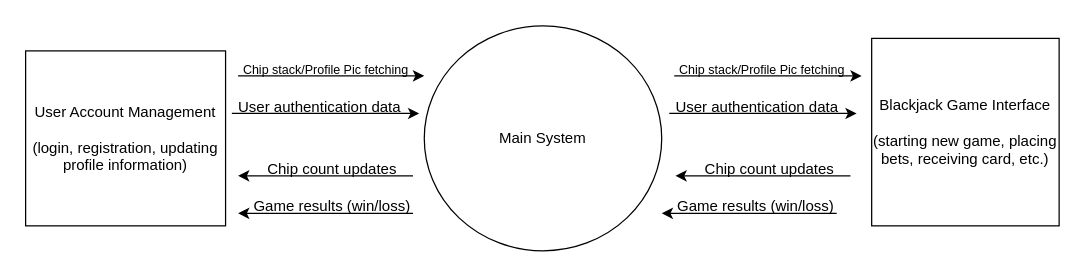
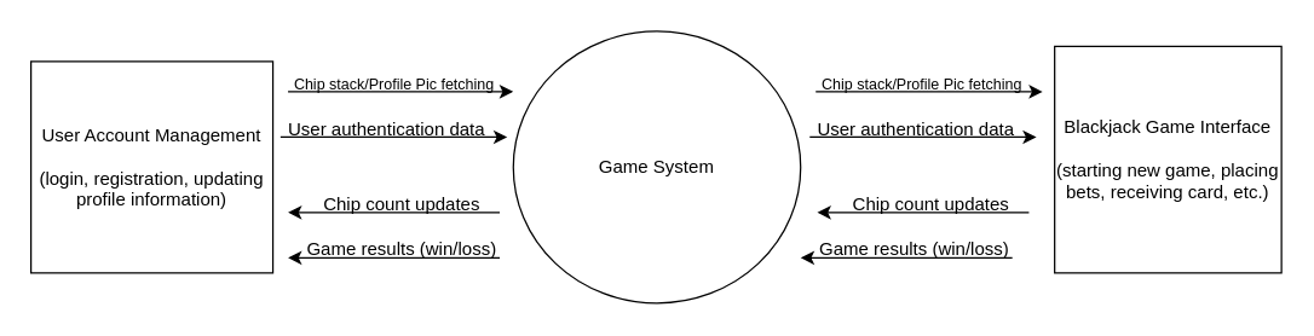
  <mxCell id="0" />
  <mxCell id="1" parent="0" />
- <mxCell id="2" value="Main System" style="ellipse;whiteSpace=wrap;html=1;" vertex="1" parent="1"><mxGeometry x="339" y="20" width="190" height="180" as="geometry" /></mxCell>
+ <mxCell id="2" value="Game System" style="ellipse;whiteSpace=wrap;html=1;" vertex="1" parent="1"><mxGeometry x="339" y="20" width="190" height="180" as="geometry" /></mxCell>
  <mxCell id="3" value="Blackjack Game Interface&lt;br&gt;&lt;br&gt;(starting new game, placing bets, receiving card, etc.)" style="whiteSpace=wrap;html=1;aspect=fixed;" vertex="1" parent="1"><mxGeometry x="697" y="30" width="150" height="150" as="geometry" /></mxCell>
  <mxCell id="4" value="User Account Management&lt;br&gt;&lt;br&gt;(login, registration, updating profile information)" style="rounded=0;whiteSpace=wrap;html=1;" vertex="1" parent="1"><mxGeometry y="40" width="160" height="140" as="geometry" x="20" /></mxCell>
  <mxCell id="5" value="" style="group" vertex="1" connectable="0" parent="1"><mxGeometry x="529" y="150" width="150" height="30" as="geometry" /></mxCell>
  <mxCell id="6" value="" style="endArrow=classic;html=1;rounded=0;" edge="1" parent="5"><mxGeometry width="50" height="50" relative="1" as="geometry"><mxPoint x="140" y="20" as="sourcePoint" /><mxPoint y="20" as="targetPoint" /></mxGeometry></mxCell>
  <mxCell id="7" value="Game results (win/loss)" style="text;html=1;align=center;verticalAlign=middle;resizable=0;points=[];autosize=1;strokeColor=none;fillColor=none;container=1;" vertex="1" parent="5"><mxGeometry width="150" height="30" as="geometry" /></mxCell>
  <mxCell id="8" value="" style="group" vertex="1" connectable="0" parent="1"><mxGeometry x="190" y="150" width="150" height="30" as="geometry" /></mxCell>
  <mxCell id="9" value="" style="endArrow=classic;html=1;rounded=0;" edge="1" parent="8"><mxGeometry width="50" height="50" relative="1" as="geometry"><mxPoint x="140" y="20" as="sourcePoint" /><mxPoint y="20" as="targetPoint" /></mxGeometry></mxCell>
  <mxCell id="10" value="Game results (win/loss)" style="text;html=1;align=center;verticalAlign=middle;resizable=0;points=[];autosize=1;strokeColor=none;fillColor=none;container=1;" vertex="1" parent="8"><mxGeometry width="150" height="30" as="geometry" /></mxCell>
  <mxCell id="11" value="" style="group" vertex="1" connectable="0" parent="1"><mxGeometry x="540" y="120" width="140" height="30" as="geometry" /></mxCell>
  <mxCell id="12" value="" style="endArrow=classic;html=1;rounded=0;" edge="1" parent="11"><mxGeometry width="50" height="50" relative="1" as="geometry"><mxPoint x="140" y="20" as="sourcePoint" /><mxPoint y="20" as="targetPoint" /></mxGeometry></mxCell>
  <mxCell id="13" value="Chip count updates" style="text;html=1;align=center;verticalAlign=middle;resizable=0;points=[];autosize=1;strokeColor=none;fillColor=none;" vertex="1" parent="11"><mxGeometry x="10" width="130" height="30" as="geometry" /></mxCell>
  <mxCell id="14" value="" style="group" vertex="1" connectable="0" parent="1"><mxGeometry x="190" y="120" width="140" height="30" as="geometry" /></mxCell>
  <mxCell id="15" value="" style="endArrow=classic;html=1;rounded=0;" edge="1" parent="14"><mxGeometry width="50" height="50" relative="1" as="geometry"><mxPoint x="140" y="20" as="sourcePoint" /><mxPoint y="20" as="targetPoint" /></mxGeometry></mxCell>
  <mxCell id="16" value="Chip count updates" style="text;html=1;align=center;verticalAlign=middle;resizable=0;points=[];autosize=1;strokeColor=none;fillColor=none;" vertex="1" parent="14"><mxGeometry x="10" width="130" height="30" as="geometry" /></mxCell>
  <mxCell id="17" value="" style="endArrow=classic;html=1;rounded=0;entryX=0.993;entryY=0.666;entryDx=0;entryDy=0;entryPerimeter=0;" edge="1" parent="1" target="18"><mxGeometry width="50" height="50" relative="1" as="geometry"><mxPoint x="190" y="60" as="sourcePoint" /><mxPoint x="330" y="60" as="targetPoint" /></mxGeometry></mxCell>
  <mxCell id="18" value="&lt;font style=&quot;font-size: 10px;&quot;&gt;Chip stack/Profile Pic fetching&lt;/font&gt;" style="text;html=1;align=center;verticalAlign=middle;resizable=0;points=[];autosize=1;strokeColor=none;fillColor=none;container=1;" vertex="1" parent="1"><mxGeometry x="180" y="40" width="160" height="30" as="geometry" /></mxCell>
  <mxCell id="19" value="" style="group" vertex="1" connectable="0" parent="1"><mxGeometry x="180" y="70" width="154.98" height="30" as="geometry" /></mxCell>
  <mxCell id="20" value="" style="endArrow=classic;html=1;rounded=0;entryX=0.005;entryY=0.389;entryDx=0;entryDy=0;entryPerimeter=0;" edge="1" parent="19"><mxGeometry width="50" height="50" relative="1" as="geometry"><mxPoint x="5.03" y="20" as="sourcePoint" /><mxPoint x="154.98" y="20.02" as="targetPoint" /></mxGeometry></mxCell>
  <mxCell id="21" value="User authentication data" style="text;html=1;align=center;verticalAlign=middle;resizable=0;points=[];autosize=1;strokeColor=none;fillColor=none;" vertex="1" parent="19"><mxGeometry width="150" height="30" as="geometry" /></mxCell>
  <mxCell id="22" value="" style="group" vertex="1" connectable="0" parent="1"><mxGeometry x="530" y="70" width="154.98" height="30" as="geometry" /></mxCell>
  <mxCell id="23" value="" style="endArrow=classic;html=1;rounded=0;entryX=0.005;entryY=0.389;entryDx=0;entryDy=0;entryPerimeter=0;" edge="1" parent="22"><mxGeometry width="50" height="50" relative="1" as="geometry"><mxPoint x="5.03" y="20" as="sourcePoint" /><mxPoint x="154.98" y="20.02" as="targetPoint" /></mxGeometry></mxCell>
  <mxCell id="24" value="User authentication data" style="text;html=1;align=center;verticalAlign=middle;resizable=0;points=[];autosize=1;strokeColor=none;fillColor=none;" vertex="1" parent="22"><mxGeometry width="150" height="30" as="geometry" /></mxCell>
  <mxCell id="25" value="&lt;font style=&quot;font-size: 10px;&quot;&gt;Chip stack/Profile Pic fetching&lt;/font&gt;" style="text;html=1;align=center;verticalAlign=middle;resizable=0;points=[];autosize=1;strokeColor=none;fillColor=none;container=1;fontSize=10;" vertex="1" parent="1"><mxGeometry x="529" y="40" width="160" height="30" as="geometry" /></mxCell>
  <mxCell id="26" value="" style="endArrow=classic;html=1;rounded=0;" edge="1" parent="25"><mxGeometry width="50" height="50" relative="1" as="geometry"><mxPoint x="10" y="20" as="sourcePoint" /><mxPoint x="160" y="20" as="targetPoint" /></mxGeometry></mxCell>
